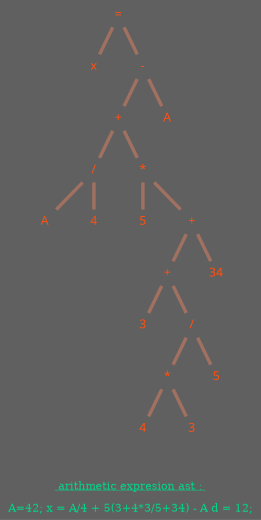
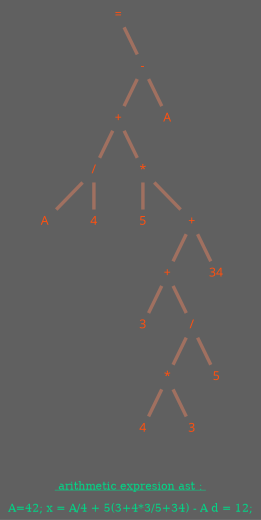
  digraph {
    bgcolor="#606060"
    fontcolor="#00d787"
    fontsize=16
    label=< <u> arithmetic expresion ast : </u> <br/> <br/>A=42; x = A/4 + 5(3+4*3/5+34) - A d = 12;>
    ranksep=.55
    node [fontcolor="#ff500f" fontname="JetBrainsMono NF" fontsize=18 shape=none]
    edge [color="#A07060" dir=none penwidth=5]
    n1 [label="="]
-   n2 [label=x]
    n3 [label="-"]
    n4 [label="+"]
    n5 [label=A]
    n6 [label="/"]
    n7 [label="*"]
    n8 [label=A]
    n9 [label=4]
    n10 [label=5]
    n11 [label="+"]
    n12 [label="+"]
    n13 [label=34]
    n14 [label=3]
    n15 [label="/"]
    n16 [label="*"]
    n17 [label=5]
    n18 [label=4]
    n19 [label=3]
-   n1 -> n2
    n1 -> n3
    n3 -> n4
    n3 -> n5
    n4 -> n6
    n4 -> n7
    n6 -> n8
    n6 -> n9
    n7 -> n10
    n7 -> n11
    n11 -> n12
    n11 -> n13
    n12 -> n14
    n12 -> n15
    n15 -> n16
    n15 -> n17
    n16 -> n18
    n16 -> n19
  }
